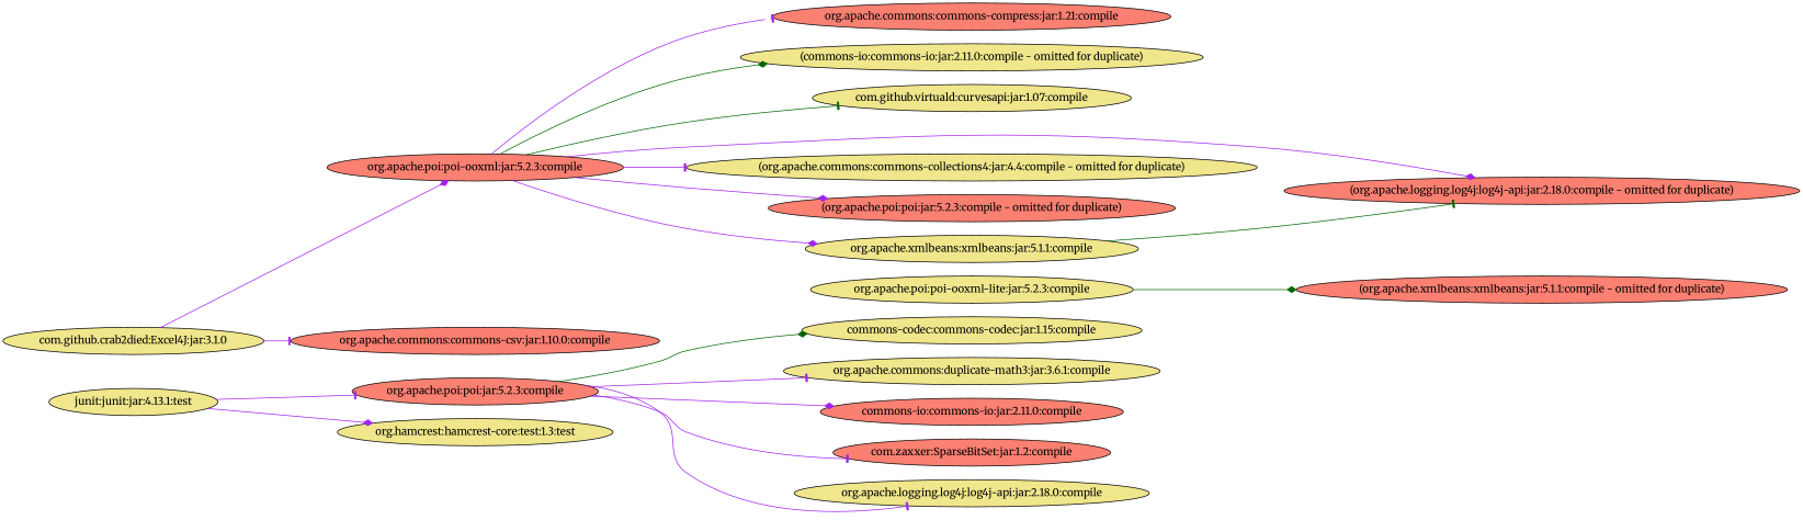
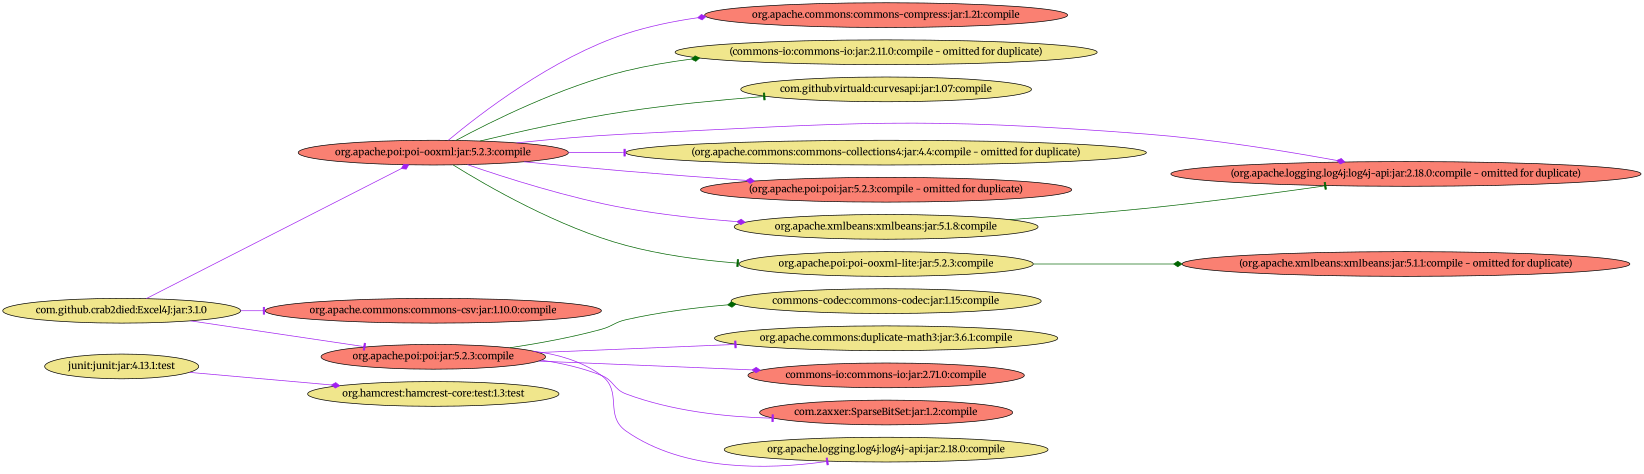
  digraph {
    fontname=Merriweather
    rankdir=LR
    node [fillcolor=khaki fontname=Merriweather style=filled]
    edge [arrowhead=diamond color=purple fontname=Merriweather]
    "org.apache.poi:poi:jar:5.2.3:compile" [fillcolor=salmon]
    "com.github.crab2died:Excel4J:jar:3.1.0"
    "org.apache.poi:poi-ooxml:jar:5.2.3:compile" [fillcolor=salmon]
    "org.apache.commons:commons-csv:jar:1.10.0:compile" [fillcolor=salmon]
    n5 [label="org.hamcrest:hamcrest-core:test:1.3:test"]
    "junit:junit:jar:4.13.1:test"
    "commons-codec:commons-codec:jar:1.15:compile"
    n8 [label="org.apache.commons:duplicate-math3:jar:3.6.1:compile"]
-   "commons-io:commons-io:jar:2.11.0:compile" [fillcolor=salmon]
+   "commons-io:commons-io:jar:2.11.0:compile" [fillcolor=salmon label="commons-io:commons-io:jar:2.71.0:compile"]
    "com.zaxxer:SparseBitSet:jar:1.2:compile" [fillcolor=salmon]
    "org.apache.logging.log4j:log4j-api:jar:2.18.0:compile"
    "(org.apache.poi:poi:jar:5.2.3:compile - omitted for duplicate)" [fillcolor=salmon]
    "org.apache.poi:poi-ooxml-lite:jar:5.2.3:compile"
-   "org.apache.xmlbeans:xmlbeans:jar:5.1.1:compile"
+   "org.apache.xmlbeans:xmlbeans:jar:5.1.1:compile" [label="org.apache.xmlbeans:xmlbeans:jar:5.1.8:compile"]
    "org.apache.commons:commons-compress:jar:1.21:compile" [fillcolor=salmon]
    "(commons-io:commons-io:jar:2.11.0:compile - omitted for duplicate)"
    "com.github.virtuald:curvesapi:jar:1.07:compile"
    "(org.apache.logging.log4j:log4j-api:jar:2.18.0:compile - omitted for duplicate)" [fillcolor=salmon]
    "(org.apache.commons:commons-collections4:jar:4.4:compile - omitted for duplicate)"
    "(org.apache.xmlbeans:xmlbeans:jar:5.1.1:compile - omitted for duplicate)" [fillcolor=salmon]
    "org.apache.poi:poi:jar:5.2.3:compile" -> "commons-codec:commons-codec:jar:1.15:compile" [color=darkgreen]
    "org.apache.poi:poi:jar:5.2.3:compile" -> n8 [arrowhead=tee]
    "org.apache.poi:poi:jar:5.2.3:compile" -> "commons-io:commons-io:jar:2.11.0:compile"
    "org.apache.poi:poi:jar:5.2.3:compile" -> "com.zaxxer:SparseBitSet:jar:1.2:compile" [arrowhead=tee]
    "org.apache.poi:poi:jar:5.2.3:compile" -> "org.apache.logging.log4j:log4j-api:jar:2.18.0:compile" [arrowhead=tee]
-   "junit:junit:jar:4.13.1:test" -> "org.apache.poi:poi:jar:5.2.3:compile" [arrowhead=tee]
+   "com.github.crab2died:Excel4J:jar:3.1.0" -> "org.apache.poi:poi:jar:5.2.3:compile" [arrowhead=tee]
    "com.github.crab2died:Excel4J:jar:3.1.0" -> "org.apache.poi:poi-ooxml:jar:5.2.3:compile"
    "com.github.crab2died:Excel4J:jar:3.1.0" -> "org.apache.commons:commons-csv:jar:1.10.0:compile" [arrowhead=tee]
    "org.apache.poi:poi-ooxml:jar:5.2.3:compile" -> "(org.apache.poi:poi:jar:5.2.3:compile - omitted for duplicate)"
+   "org.apache.poi:poi-ooxml:jar:5.2.3:compile" -> "org.apache.poi:poi-ooxml-lite:jar:5.2.3:compile" [arrowhead=tee color=darkgreen]
    "org.apache.poi:poi-ooxml:jar:5.2.3:compile" -> "org.apache.xmlbeans:xmlbeans:jar:5.1.1:compile"
-   "org.apache.poi:poi-ooxml:jar:5.2.3:compile" -> "org.apache.commons:commons-compress:jar:1.21:compile" [arrowhead=tee]
+   "org.apache.poi:poi-ooxml:jar:5.2.3:compile" -> "org.apache.commons:commons-compress:jar:1.21:compile"
    "org.apache.poi:poi-ooxml:jar:5.2.3:compile" -> "(commons-io:commons-io:jar:2.11.0:compile - omitted for duplicate)" [color=darkgreen]
    "org.apache.poi:poi-ooxml:jar:5.2.3:compile" -> "com.github.virtuald:curvesapi:jar:1.07:compile" [arrowhead=tee color=darkgreen]
    "org.apache.poi:poi-ooxml:jar:5.2.3:compile" -> "(org.apache.logging.log4j:log4j-api:jar:2.18.0:compile - omitted for duplicate)"
    "org.apache.poi:poi-ooxml:jar:5.2.3:compile" -> "(org.apache.commons:commons-collections4:jar:4.4:compile - omitted for duplicate)" [arrowhead=tee]
    "junit:junit:jar:4.13.1:test" -> n5
    "org.apache.poi:poi-ooxml-lite:jar:5.2.3:compile" -> "(org.apache.xmlbeans:xmlbeans:jar:5.1.1:compile - omitted for duplicate)" [color=darkgreen]
    "org.apache.xmlbeans:xmlbeans:jar:5.1.1:compile" -> "(org.apache.logging.log4j:log4j-api:jar:2.18.0:compile - omitted for duplicate)" [arrowhead=tee color=darkgreen]
  }
